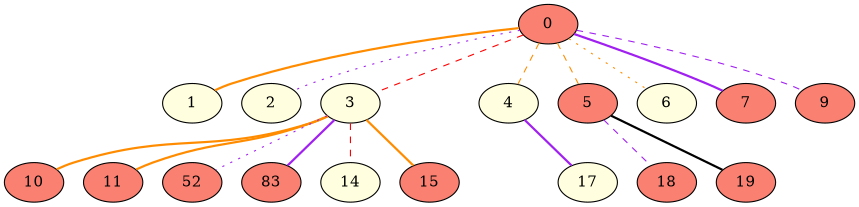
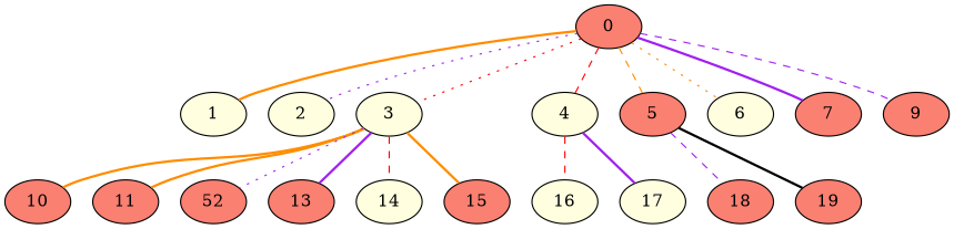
  graph {
    node [fillcolor=salmon style=filled]
    edge [color=darkorange style=bold]
    1 [fillcolor=lightyellow]
    0
    2 [fillcolor=lightyellow]
    3 [fillcolor=lightyellow]
    4 [fillcolor=lightyellow]
    5
    6 [fillcolor=lightyellow]
    7
    9
    10
    11
    n12 [label=52]
-   13 [label=83]
+   13
    14 [fillcolor=lightyellow]
    15
+   16 [fillcolor=lightyellow]
    17 [fillcolor=lightyellow]
    18
    19
    0 -- 1
    0 -- 2 [color=purple style=dotted]
-   0 -- 3 [color=red style=dashed]
-   0 -- 4 [style=dashed]
+   0 -- 3 [color=red style=dotted]
+   0 -- 4 [color=red style=dashed]
    0 -- 5 [style=dashed]
    0 -- 6 [style=dotted]
    0 -- 7 [color=purple]
    0 -- 9 [color=purple style=dashed]
    3 -- 10
    3 -- 11
    3 -- n12 [color=purple style=dotted]
    3 -- 13 [color=purple]
    3 -- 14 [color=red style=dashed]
    3 -- 15
+   4 -- 16 [color=red style=dashed]
    4 -- 17 [color=purple]
    5 -- 18 [color=purple style=dashed]
    5 -- 19 [color=black]
  }
